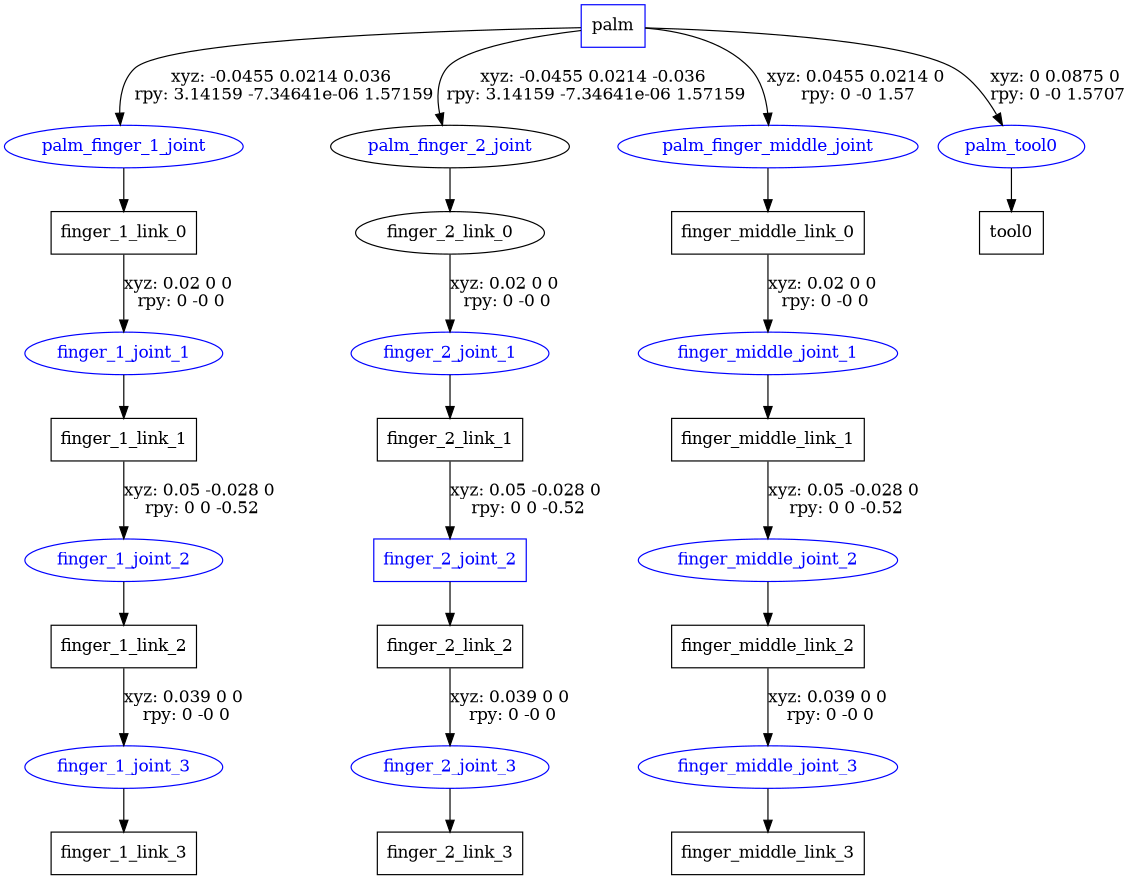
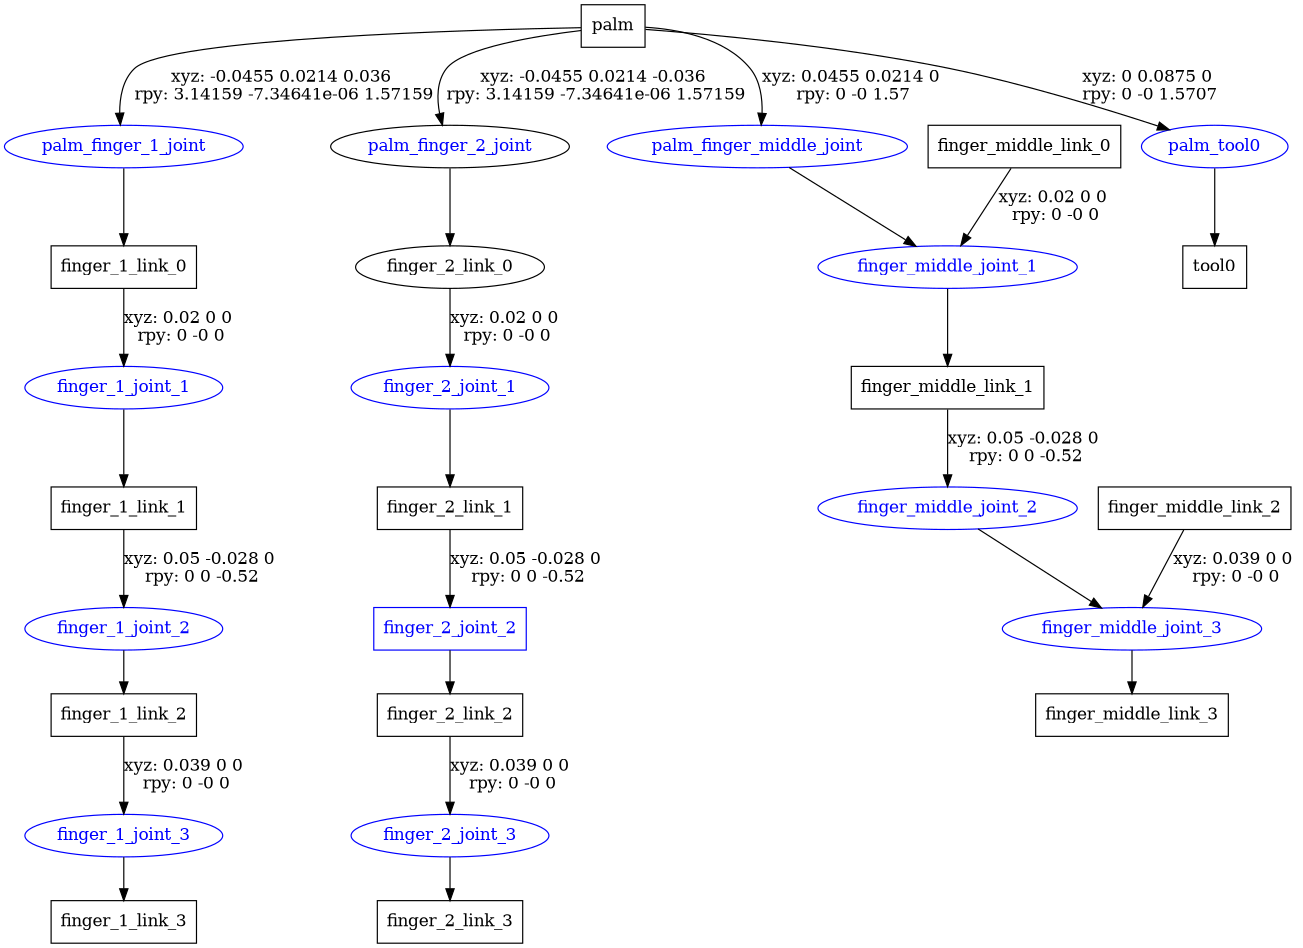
  digraph {
    node [shape=box]
-   n1 [label=palm color=blue]
+   n1 [label=palm]
    palm_finger_1_joint [color=blue fontcolor=blue shape=ellipse]
    palm_finger_2_joint [color=black fontcolor=blue shape=ellipse]
    palm_finger_middle_joint [color=blue fontcolor=blue shape=ellipse]
    palm_tool0 [color=blue fontcolor=blue shape=ellipse]
    n6 [label=finger_1_link_0]
    n7 [label=finger_2_link_0 shape=ellipse]
    n8 [label=finger_middle_link_0]
    n9 [label=tool0]
    finger_1_joint_1 [color=blue fontcolor=blue shape=ellipse]
    n11 [label=finger_1_link_1]
    finger_1_joint_2 [color=blue fontcolor=blue shape=ellipse]
    n13 [label=finger_1_link_2]
    finger_1_joint_3 [color=blue fontcolor=blue shape=ellipse]
    n15 [label=finger_1_link_3]
    finger_2_joint_1 [color=blue fontcolor=blue shape=ellipse]
    n17 [label=finger_2_link_1]
    finger_2_joint_2 [color=blue fontcolor=blue]
    n19 [label=finger_2_link_2]
    finger_2_joint_3 [color=blue fontcolor=blue shape=ellipse]
    n21 [label=finger_2_link_3]
    finger_middle_joint_1 [color=blue fontcolor=blue shape=ellipse]
    n23 [label=finger_middle_link_1]
    finger_middle_joint_2 [color=blue fontcolor=blue shape=ellipse]
    n25 [label=finger_middle_link_2]
    finger_middle_joint_3 [color=blue fontcolor=blue shape=ellipse]
    n27 [label=finger_middle_link_3]
    n1 -> palm_finger_1_joint [label="xyz: -0.0455 0.0214 0.036 \nrpy: 3.14159 -7.34641e-06 1.57159"]
    n1 -> palm_finger_2_joint [label="xyz: -0.0455 0.0214 -0.036 \nrpy: 3.14159 -7.34641e-06 1.57159"]
    n1 -> palm_finger_middle_joint [label="xyz: 0.0455 0.0214 0 \nrpy: 0 -0 1.57"]
    n1 -> palm_tool0 [label="xyz: 0 0.0875 0 \nrpy: 0 -0 1.5707"]
    palm_finger_1_joint -> n6
    palm_finger_2_joint -> n7
-   palm_finger_middle_joint -> n8
+   palm_finger_middle_joint -> finger_middle_joint_1
    palm_tool0 -> n9
    n6 -> finger_1_joint_1 [label="xyz: 0.02 0 0 \nrpy: 0 -0 0"]
    n7 -> finger_2_joint_1 [label="xyz: 0.02 0 0 \nrpy: 0 -0 0"]
    n8 -> finger_middle_joint_1 [label="xyz: 0.02 0 0 \nrpy: 0 -0 0"]
    finger_1_joint_1 -> n11
    n11 -> finger_1_joint_2 [label="xyz: 0.05 -0.028 0 \nrpy: 0 0 -0.52"]
    finger_1_joint_2 -> n13
    n13 -> finger_1_joint_3 [label="xyz: 0.039 0 0 \nrpy: 0 -0 0"]
    finger_1_joint_3 -> n15
    finger_2_joint_1 -> n17
    n17 -> finger_2_joint_2 [label="xyz: 0.05 -0.028 0 \nrpy: 0 0 -0.52"]
    finger_2_joint_2 -> n19
    n19 -> finger_2_joint_3 [label="xyz: 0.039 0 0 \nrpy: 0 -0 0"]
    finger_2_joint_3 -> n21
    finger_middle_joint_1 -> n23
    n23 -> finger_middle_joint_2 [label="xyz: 0.05 -0.028 0 \nrpy: 0 0 -0.52"]
-   finger_middle_joint_2 -> n25
+   finger_middle_joint_2 -> finger_middle_joint_3
    n25 -> finger_middle_joint_3 [label="xyz: 0.039 0 0 \nrpy: 0 -0 0"]
    finger_middle_joint_3 -> n27
  }
